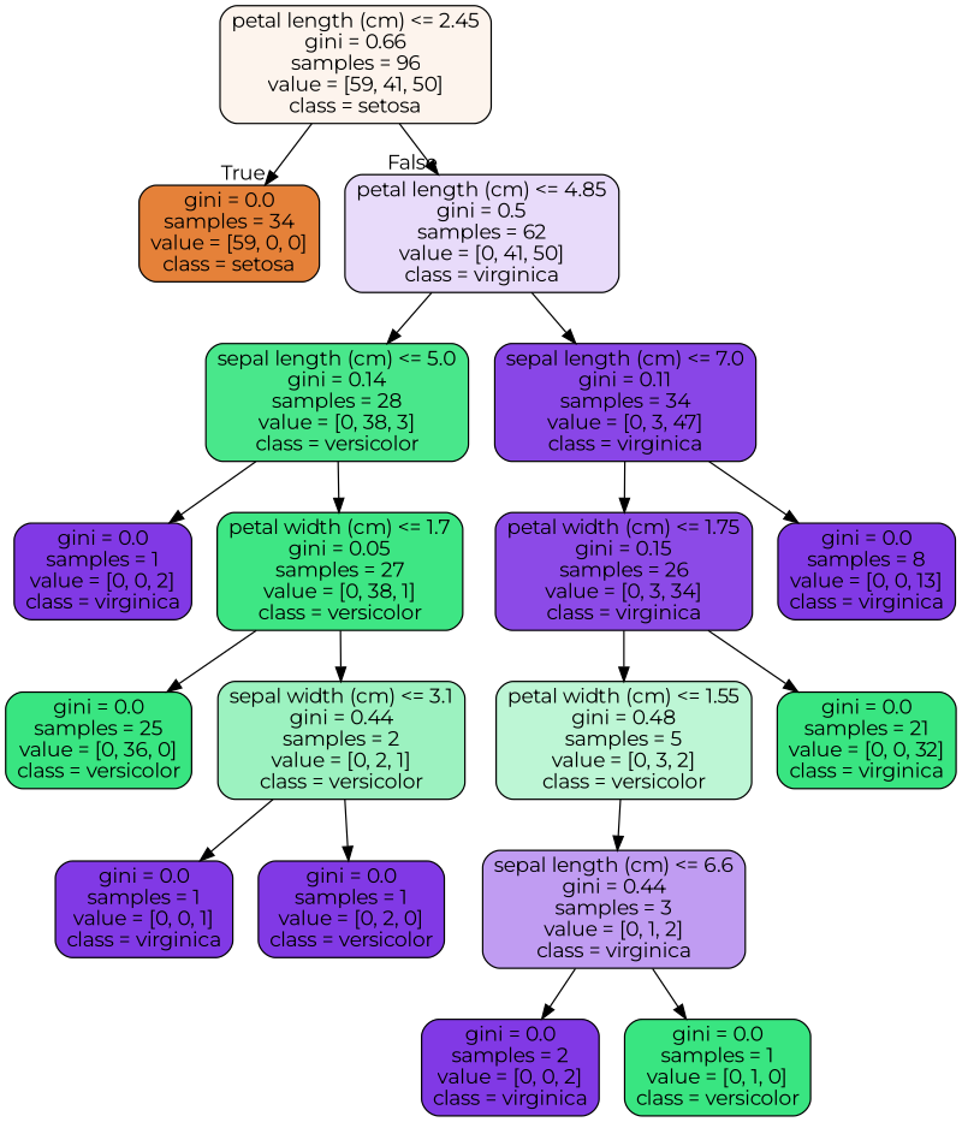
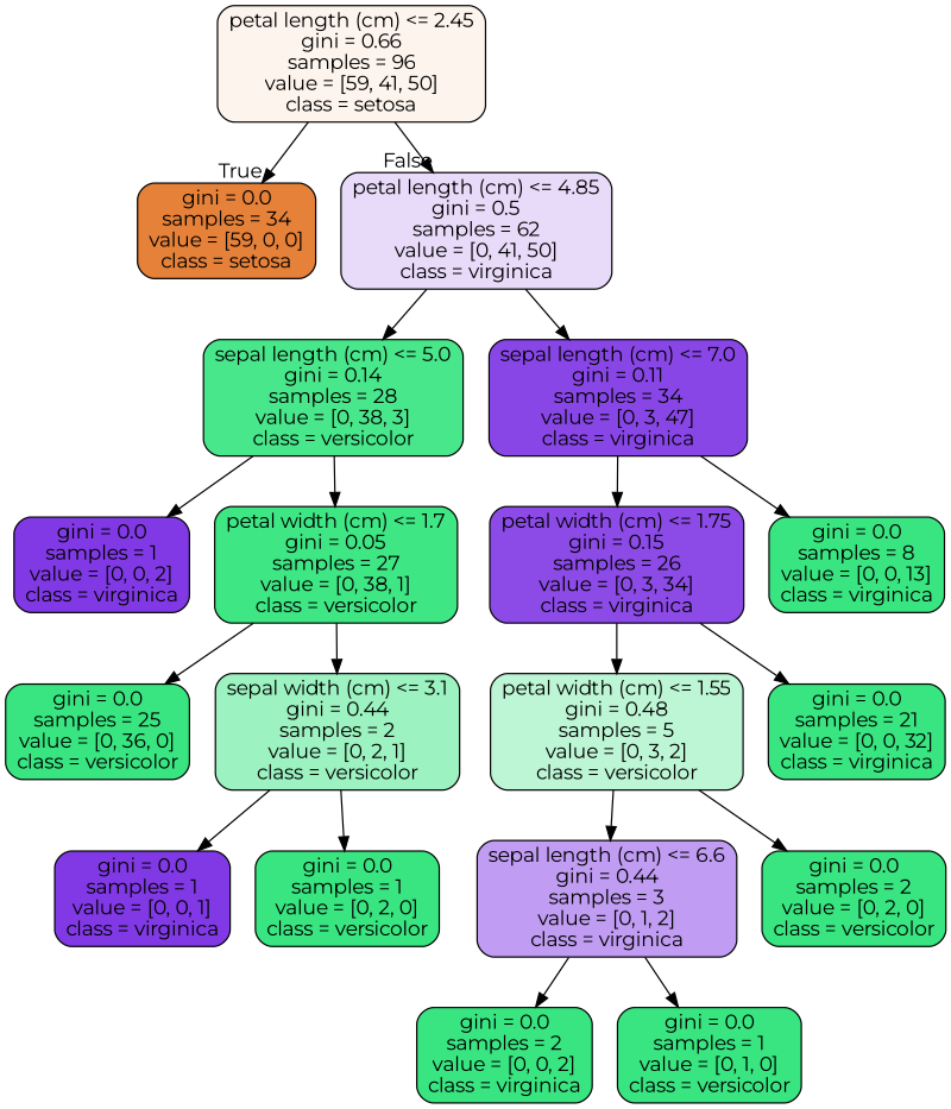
  digraph {
    fontname=Montserrat
    node [color=black fillcolor="#39e581" fontname=Montserrat shape=box style="filled, rounded"]
    edge [fontname=Montserrat]
    n1 [fillcolor="#fdf4ed" label="petal length (cm) <= 2.45\ngini = 0.66\nsamples = 96\nvalue = [59, 41, 50]\nclass = setosa"]
    n2 [fillcolor="#e58139" label="gini = 0.0\nsamples = 34\nvalue = [59, 0, 0]\nclass = setosa"]
    n3 [fillcolor="#e8dbfa" label="petal length (cm) <= 4.85\ngini = 0.5\nsamples = 62\nvalue = [0, 41, 50]\nclass = virginica"]
    n4 [fillcolor="#49e78b" label="sepal length (cm) <= 5.0\ngini = 0.14\nsamples = 28\nvalue = [0, 38, 3]\nclass = versicolor"]
    n5 [fillcolor="#8946e7" label="sepal length (cm) <= 7.0\ngini = 0.11\nsamples = 34\nvalue = [0, 3, 47]\nclass = virginica"]
    n6 [fillcolor="#8139e5" label="gini = 0.0\nsamples = 1\nvalue = [0, 0, 2]\nclass = virginica"]
    n7 [fillcolor="#3ee684" label="petal width (cm) <= 1.7\ngini = 0.05\nsamples = 27\nvalue = [0, 38, 1]\nclass = versicolor"]
    n8 [fillcolor="#8c4ae7" label="petal width (cm) <= 1.75\ngini = 0.15\nsamples = 26\nvalue = [0, 3, 34]\nclass = virginica"]
-   n9 [fillcolor="#8139e5" label="gini = 0.0\nsamples = 8\nvalue = [0, 0, 13]\nclass = virginica"]
+   n9 [label="gini = 0.0\nsamples = 8\nvalue = [0, 0, 13]\nclass = virginica"]
    n10 [label="gini = 0.0\nsamples = 25\nvalue = [0, 36, 0]\nclass = versicolor"]
    n11 [fillcolor="#9cf2c0" label="sepal width (cm) <= 3.1\ngini = 0.44\nsamples = 2\nvalue = [0, 2, 1]\nclass = versicolor"]
    n12 [fillcolor="#8139e5" label="gini = 0.0\nsamples = 1\nvalue = [0, 0, 1]\nclass = virginica"]
-   n13 [fillcolor="#8139e5" label="gini = 0.0\nsamples = 1\nvalue = [0, 2, 0]\nclass = versicolor"]
+   n13 [label="gini = 0.0\nsamples = 1\nvalue = [0, 2, 0]\nclass = versicolor"]
    n14 [fillcolor="#bdf6d5" label="petal width (cm) <= 1.55\ngini = 0.48\nsamples = 5\nvalue = [0, 3, 2]\nclass = versicolor"]
    n15 [label="gini = 0.0\nsamples = 21\nvalue = [0, 0, 32]\nclass = virginica"]
    n16 [fillcolor="#c09cf2" label="sepal length (cm) <= 6.6\ngini = 0.44\nsamples = 3\nvalue = [0, 1, 2]\nclass = virginica"]
-   n18 [fillcolor="#8139e5" label="gini = 0.0\nsamples = 2\nvalue = [0, 0, 2]\nclass = virginica"]
+   n17 [label="gini = 0.0\nsamples = 2\nvalue = [0, 2, 0]\nclass = versicolor"]
+   n18 [label="gini = 0.0\nsamples = 2\nvalue = [0, 0, 2]\nclass = virginica"]
    n19 [label="gini = 0.0\nsamples = 1\nvalue = [0, 1, 0]\nclass = versicolor"]
    n1 -> n2 [headlabel=True labelangle=45 labeldistance=2.5]
    n1 -> n3 [headlabel=False labelangle=-45 labeldistance=2.5]
    n3 -> n4
    n3 -> n5
    n4 -> n6
    n4 -> n7
    n5 -> n8
    n5 -> n9
    n7 -> n10
    n7 -> n11
    n8 -> n14
    n8 -> n15
    n11 -> n12
    n11 -> n13
    n14 -> n16
+   n14 -> n17
    n16 -> n18
    n16 -> n19
  }
